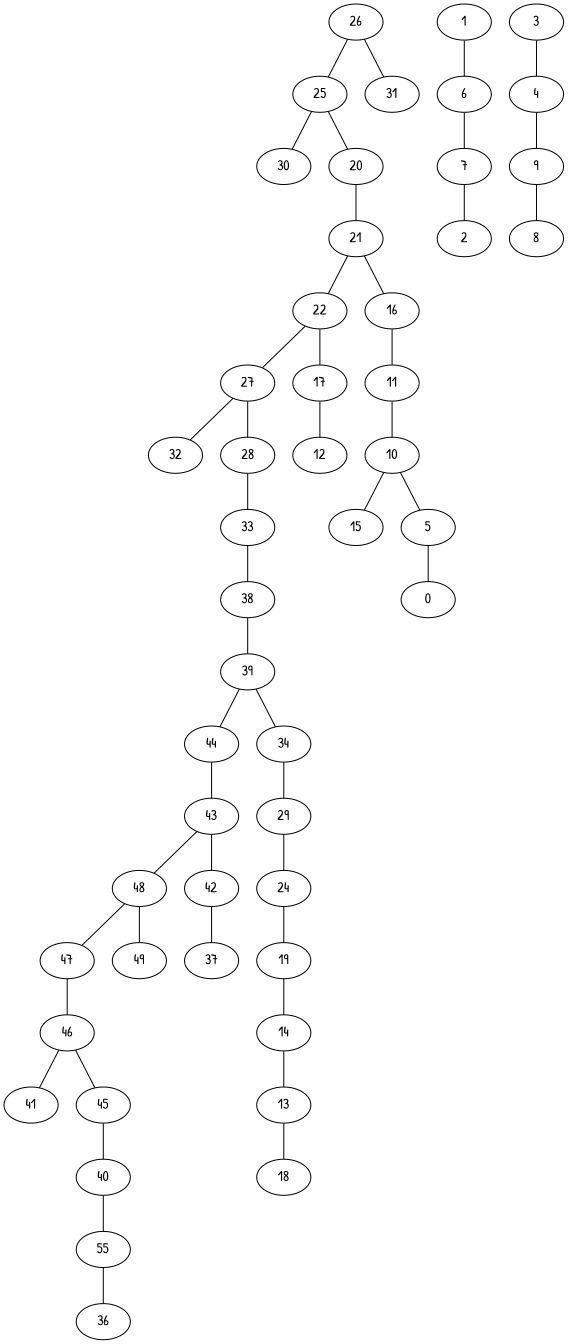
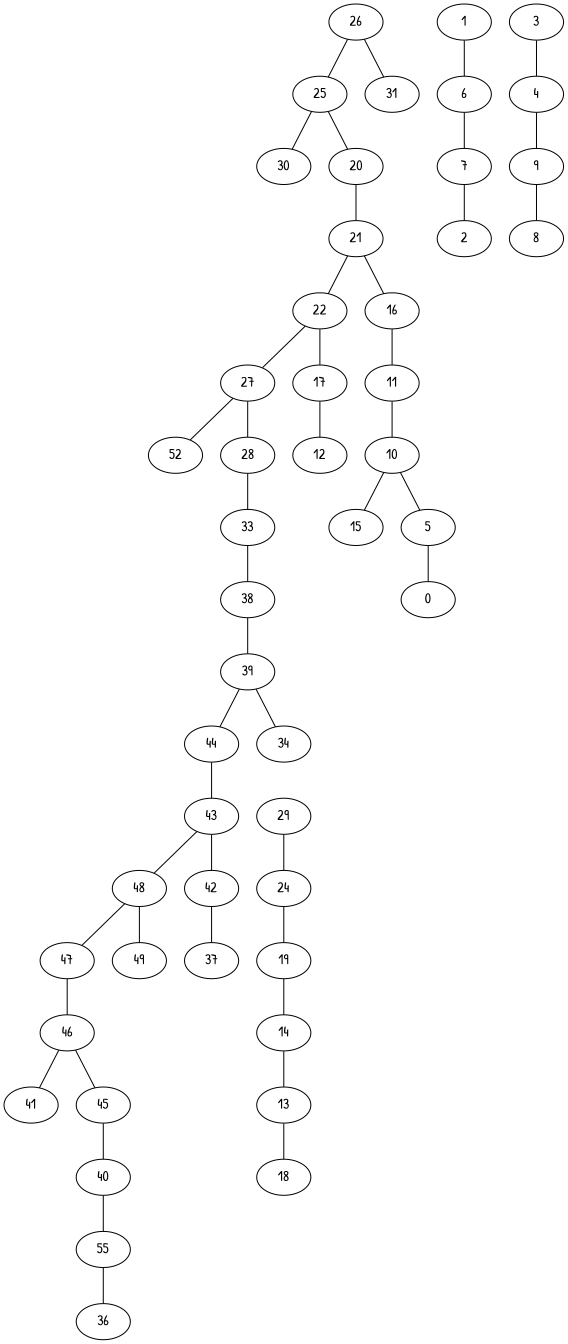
  graph {
    fontname="Patrick Hand"
    node [fontname="Patrick Hand"]
    edge [fontname="Patrick Hand"]
    26
    25
    31
    30
    20
    21
    22
    16
    27
    17
    11
-   32
+   32 [label=52]
    28
    12
    33
    10
    15
    5
    0
    1
    6
    7
    2
    3
    4
    9
    8
    38
    39
    44
    34
    43
    29
    48
    42
    24
    19
    14
    13
    18
    47
    49
    37
    46
    41
    45
    40
    n48 [label=55]
    36
    26 -- 25
    26 -- 31
    25 -- 30
    25 -- 20
    20 -- 21
    21 -- 22
    21 -- 16
    22 -- 27
    22 -- 17
    16 -- 11
    27 -- 32
    27 -- 28
    17 -- 12
    11 -- 10
    28 -- 33
    33 -- 38
    10 -- 15
    10 -- 5
    5 -- 0
    1 -- 6
    6 -- 7
    7 -- 2
    3 -- 4
    4 -- 9
    9 -- 8
    38 -- 39
    39 -- 44
    39 -- 34
    44 -- 43
-   34 -- 29
    43 -- 48
    43 -- 42
    29 -- 24
    48 -- 47
    48 -- 49
    42 -- 37
    24 -- 19
    19 -- 14
    14 -- 13
    13 -- 18
    47 -- 46
    46 -- 41
    46 -- 45
    45 -- 40
    40 -- n48
    n48 -- 36
  }
